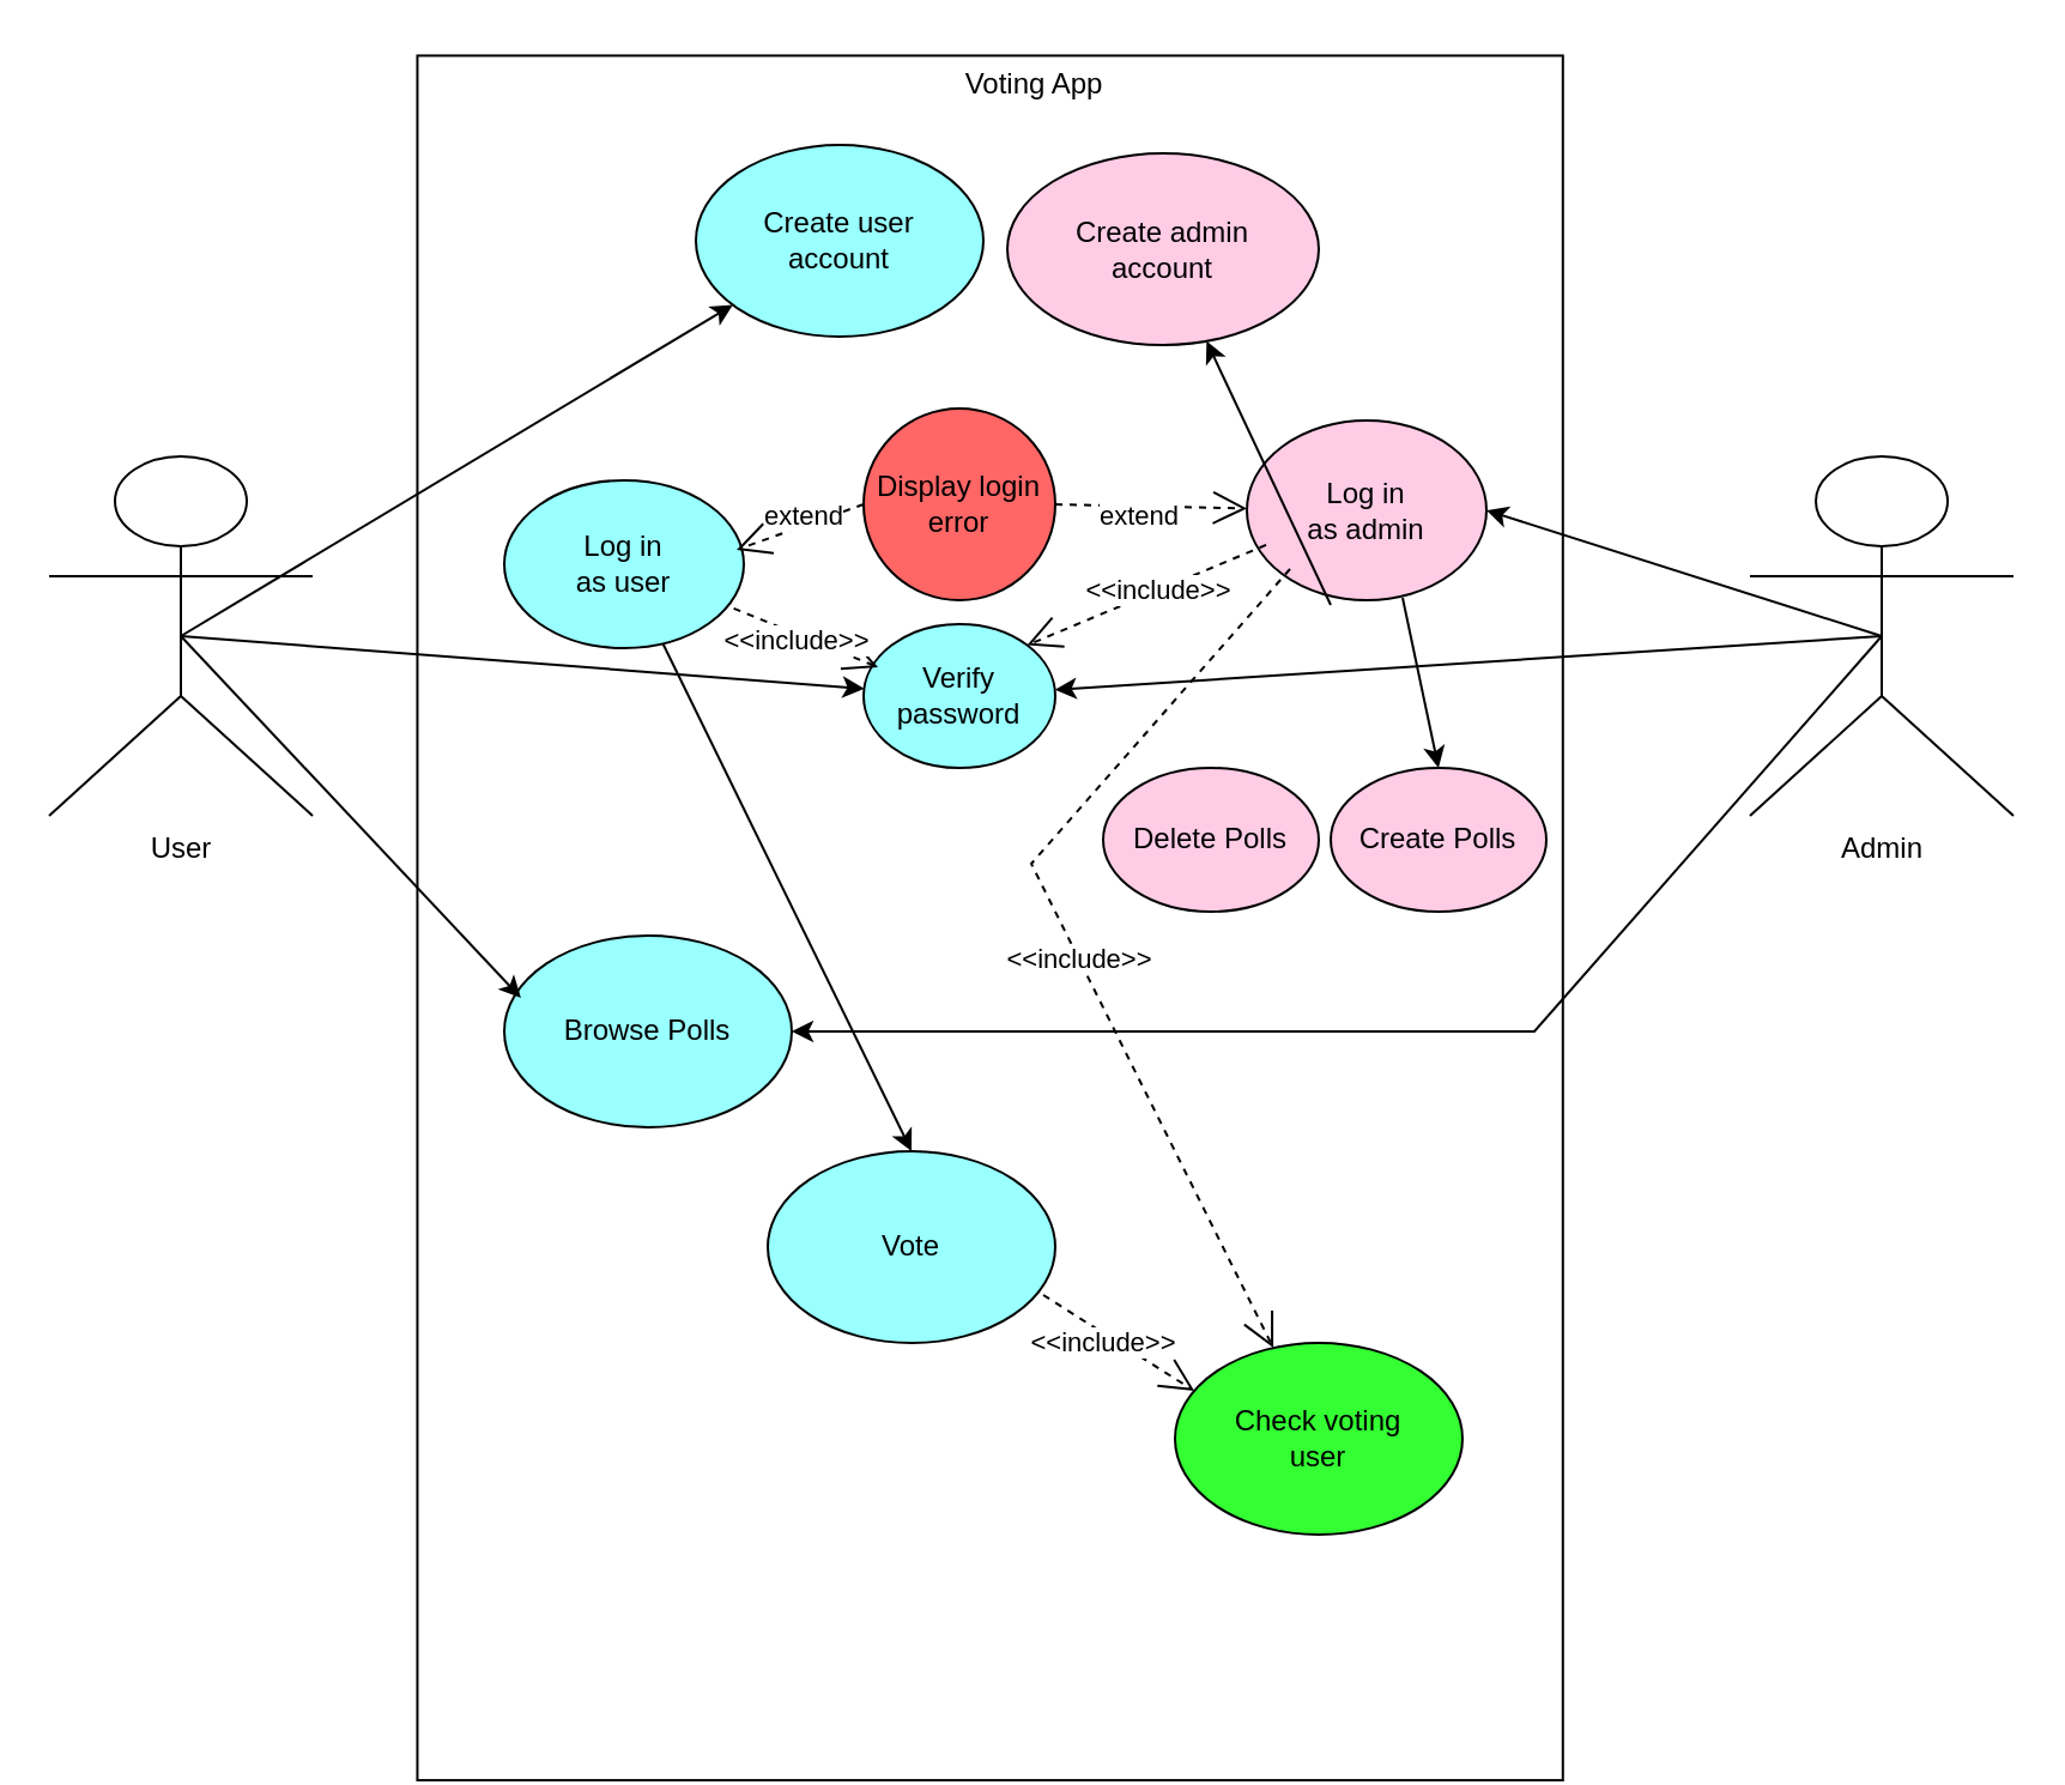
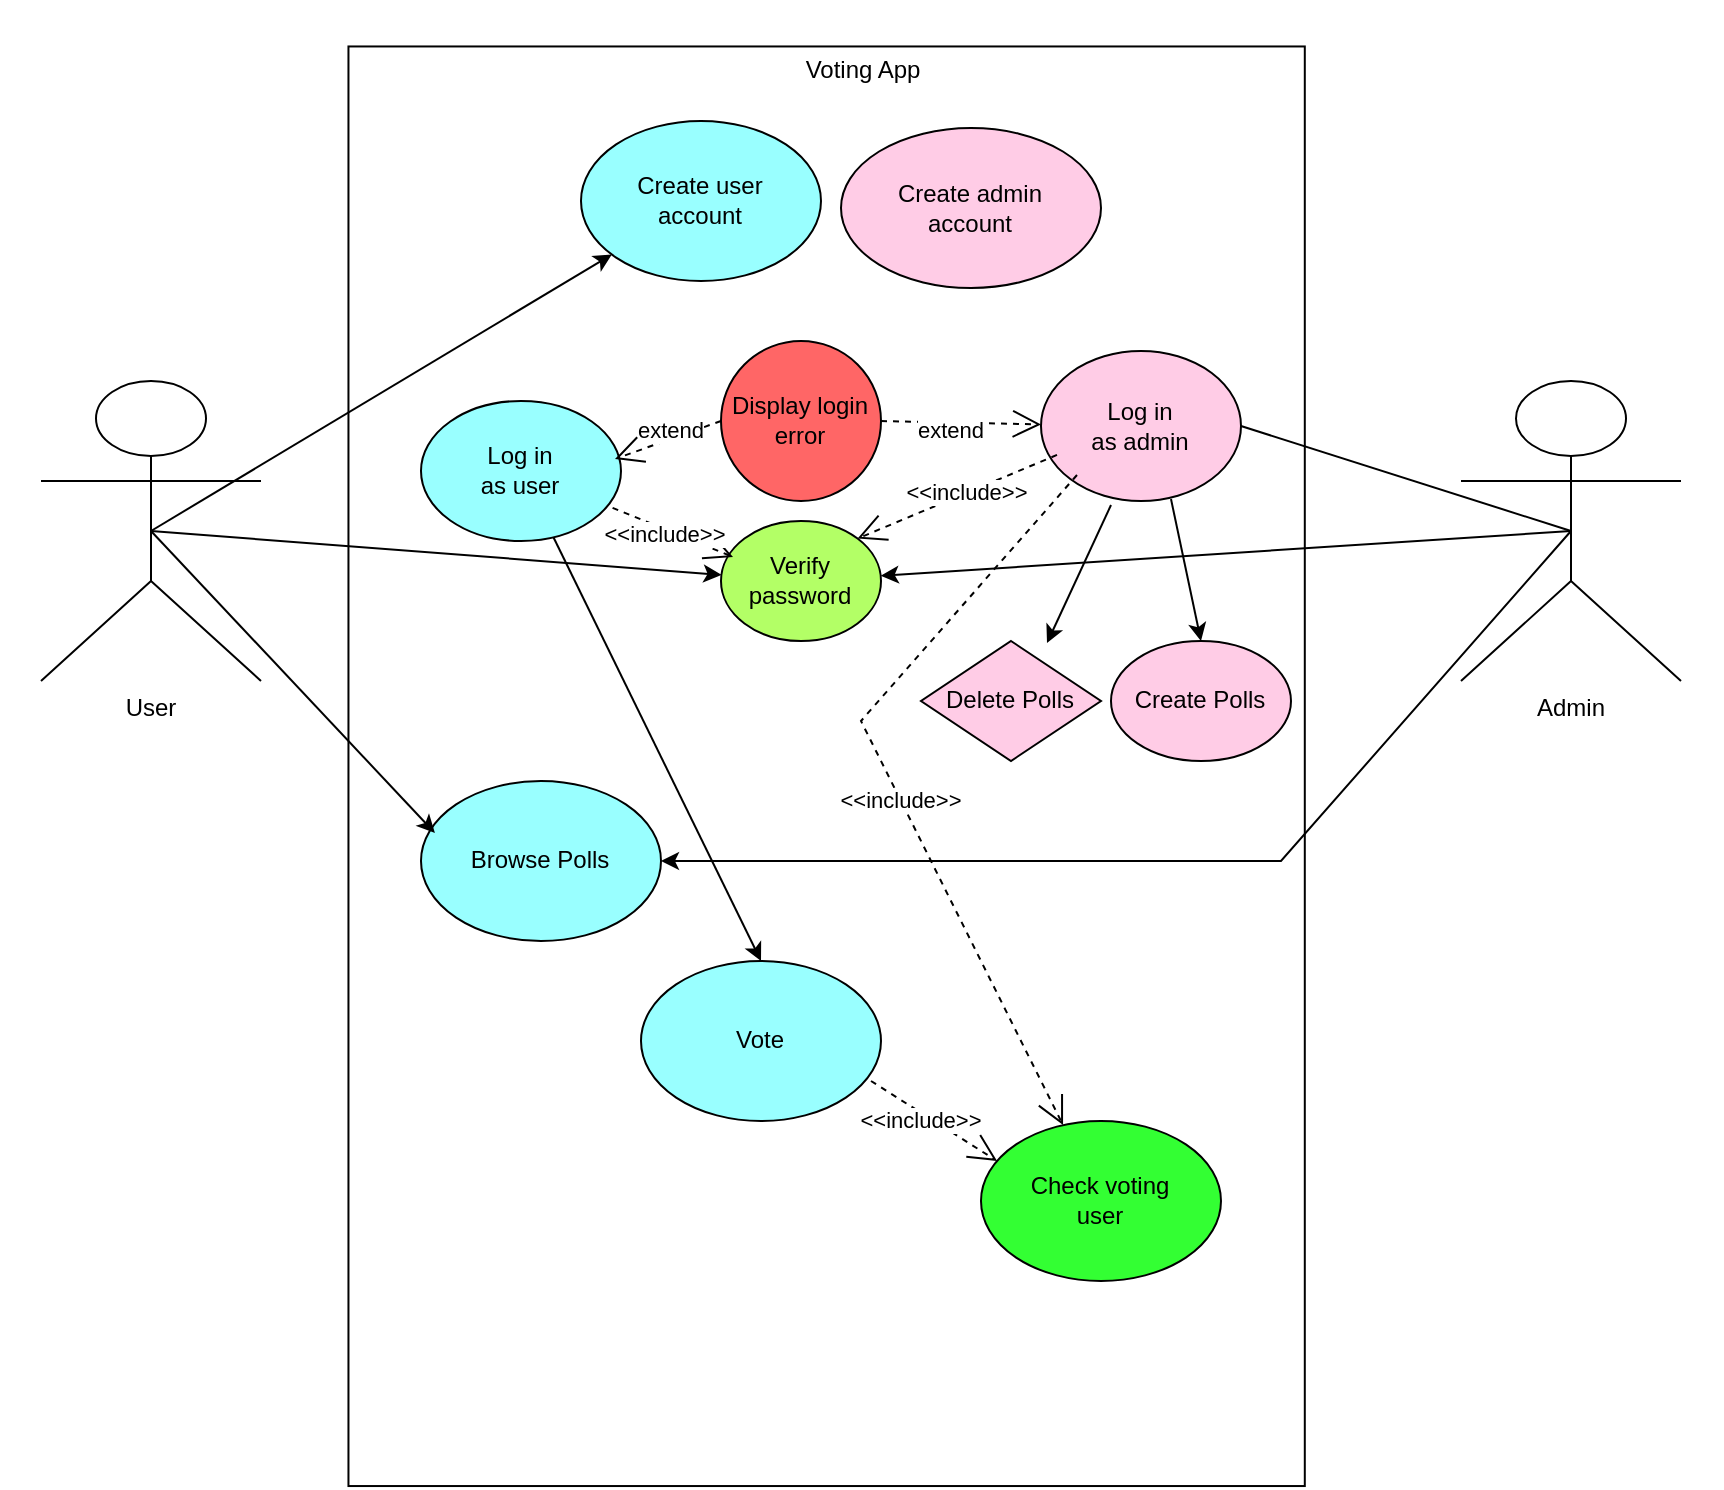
  <mxCell id="0" />
  <mxCell id="1" parent="0" />
  <mxCell id="2" value="" style="rounded=0;whiteSpace=wrap;html=1;rotation=90;" parent="1" vertex="1"><mxGeometry x="52.92" y="143.53" width="719.79" height="478.17" as="geometry" /></mxCell>
  <mxCell id="3" value="Voting App" style="text;html=1;align=center;verticalAlign=middle;resizable=0;points=[];autosize=1;strokeColor=none;fillColor=none;" parent="1" vertex="1"><mxGeometry x="391.11" y="20" width="80" height="30" as="geometry" /></mxCell>
  <mxCell id="4" value="User" style="shape=umlActor;verticalLabelPosition=bottom;verticalAlign=top;html=1;outlineConnect=0;" parent="1" vertex="1"><mxGeometry x="20" y="190" width="110" height="150" as="geometry" /></mxCell>
  <mxCell id="5" value="Log in&lt;div&gt;as user&lt;/div&gt;" style="ellipse;whiteSpace=wrap;html=1;fillColor=#99FFFF;" parent="1" vertex="1"><mxGeometry x="210" y="200" width="100" height="70" as="geometry" /></mxCell>
  <mxCell id="6" value="Vote" style="ellipse;whiteSpace=wrap;html=1;fillColor=#99FFFF;" parent="1" vertex="1"><mxGeometry x="320" y="480" width="120" height="80" as="geometry" /></mxCell>
  <mxCell id="7" value="Check voting&lt;div&gt;user&lt;/div&gt;" style="ellipse;whiteSpace=wrap;html=1;fillColor=#33FF33;" parent="1" vertex="1"><mxGeometry x="490" y="560" width="120" height="80" as="geometry" /></mxCell>
- <mxCell id="8" value="Delete Polls" style="ellipse;whiteSpace=wrap;html=1;fillColor=#FFCCE6;" parent="1" vertex="1"><mxGeometry x="460" y="320" width="90" height="60" as="geometry" /></mxCell>
+ <mxCell id="8" value="Delete Polls" style="rhombus;whiteSpace=wrap;html=1;fillColor=#FFCCE6;" parent="1" vertex="1"><mxGeometry x="460" y="320" width="90" height="60" as="geometry" /></mxCell>
  <mxCell id="9" value="Create Polls" style="ellipse;whiteSpace=wrap;html=1;fillColor=#FFCCE6;" parent="1" vertex="1"><mxGeometry x="555" y="320" width="90" height="60" as="geometry" /></mxCell>
  <mxCell id="10" value="Browse Polls" style="ellipse;whiteSpace=wrap;html=1;fillColor=#99FFFF;" parent="1" vertex="1"><mxGeometry x="210" y="390" width="120" height="80" as="geometry" /></mxCell>
- <mxCell id="11" value="Verify password" style="ellipse;whiteSpace=wrap;html=1;strokeColor=#000000;fillColor=#99ffff;" parent="1" vertex="1"><mxGeometry x="360" y="260" width="80" height="60" as="geometry" /></mxCell>
+ <mxCell id="11" value="Verify password" style="ellipse;whiteSpace=wrap;html=1;strokeColor=#000000;fillColor=#B3FF66;" parent="1" vertex="1"><mxGeometry x="360" y="260" width="80" height="60" as="geometry" /></mxCell>
  <mxCell id="12" value="Display login error" style="ellipse;whiteSpace=wrap;html=1;fillColor=#FF6666;" parent="1" vertex="1"><mxGeometry x="360" y="170" width="80" height="80" as="geometry" /></mxCell>
  <mxCell id="13" value="Admin" style="shape=umlActor;verticalLabelPosition=bottom;verticalAlign=top;html=1;outlineConnect=0;" parent="1" vertex="1"><mxGeometry x="730" y="190" width="110" height="150" as="geometry" /></mxCell>
  <mxCell id="14" value="" style="endArrow=classic;html=1;rounded=0;exitX=0.5;exitY=0.5;exitDx=0;exitDy=0;exitPerimeter=0;entryX=0.058;entryY=0.325;entryDx=0;entryDy=0;entryPerimeter=0;" parent="1" source="4" target="10" edge="1"><mxGeometry width="50" height="50" relative="1" as="geometry"><mxPoint x="110" y="270" as="sourcePoint" /><mxPoint x="200" y="320" as="targetPoint" /></mxGeometry></mxCell>
  <mxCell id="15" value="" style="endArrow=classic;html=1;rounded=0;exitX=0.5;exitY=0.5;exitDx=0;exitDy=0;exitPerimeter=0;entryX=1;entryY=0.5;entryDx=0;entryDy=0;" parent="1" source="13" target="10" edge="1"><mxGeometry width="50" height="50" relative="1" as="geometry"><mxPoint x="682.64" y="280" as="sourcePoint" /><mxPoint x="630" y="300" as="targetPoint" /><Array as="points"><mxPoint x="640" y="430" /></Array></mxGeometry></mxCell>
  <mxCell id="16" value="" style="endArrow=classic;html=1;rounded=0;exitX=0.5;exitY=0.5;exitDx=0;exitDy=0;exitPerimeter=0;" parent="1" source="4" target="11" edge="1"><mxGeometry width="50" height="50" relative="1" as="geometry"><mxPoint x="110" y="250" as="sourcePoint" /><mxPoint x="252" y="311" as="targetPoint" /></mxGeometry></mxCell>
  <mxCell id="17" value="" style="endArrow=classic;html=1;rounded=0;exitX=0.5;exitY=0.5;exitDx=0;exitDy=0;exitPerimeter=0;" parent="1" source="4" target="18" edge="1"><mxGeometry width="50" height="50" relative="1" as="geometry"><mxPoint x="105" y="260" as="sourcePoint" /><mxPoint x="380" y="260" as="targetPoint" /></mxGeometry></mxCell>
  <mxCell id="18" value="Create user&lt;div&gt;account&lt;/div&gt;" style="ellipse;whiteSpace=wrap;html=1;fillColor=#99FFFF;" parent="1" vertex="1"><mxGeometry x="290" y="60" width="120" height="80" as="geometry" /></mxCell>
  <mxCell id="19" value="extend" style="endArrow=open;endSize=12;dashed=1;html=1;rounded=0;exitX=0;exitY=0.5;exitDx=0;exitDy=0;entryX=0.97;entryY=0.414;entryDx=0;entryDy=0;entryPerimeter=0;" parent="1" source="12" target="5" edge="1"><mxGeometry x="-0.113" y="-4" width="160" relative="1" as="geometry"><mxPoint x="309.36" y="280" as="sourcePoint" /><mxPoint x="380" y="230" as="targetPoint" /><mxPoint as="offset" /><Array as="points" /></mxGeometry></mxCell>
  <mxCell id="20" value="&amp;lt;&amp;lt;include&amp;gt;&amp;gt;" style="endArrow=open;endSize=12;dashed=1;html=1;rounded=0;exitX=0.958;exitY=0.763;exitDx=0;exitDy=0;exitPerimeter=0;entryX=0.075;entryY=0.3;entryDx=0;entryDy=0;entryPerimeter=0;" parent="1" source="5" target="11" edge="1"><mxGeometry x="-0.112" y="-3" width="160" relative="1" as="geometry"><mxPoint x="395" y="250" as="sourcePoint" /><mxPoint x="370" y="290" as="targetPoint" /><mxPoint as="offset" /><Array as="points" /></mxGeometry></mxCell>
  <mxCell id="21" value="Create admin&lt;div&gt;account&lt;/div&gt;" style="ellipse;whiteSpace=wrap;html=1;fillColor=#FFCCE6;" parent="1" vertex="1"><mxGeometry x="420" y="63.53" width="130" height="80" as="geometry" /></mxCell>
  <mxCell id="22" value="" style="endArrow=classic;html=1;rounded=0;exitX=0.5;exitY=0.5;exitDx=0;exitDy=0;exitPerimeter=0;" parent="1" source="13" target="11" edge="1"><mxGeometry width="50" height="50" relative="1" as="geometry"><mxPoint x="570" y="211.83" as="sourcePoint" /><mxPoint x="620" y="161.83" as="targetPoint" /></mxGeometry></mxCell>
  <mxCell id="23" value="Log in&lt;div&gt;as admin&lt;/div&gt;" style="ellipse;whiteSpace=wrap;html=1;fillColor=#FFCCE6;" parent="1" vertex="1"><mxGeometry x="520" y="175" width="100" height="75" as="geometry" /></mxCell>
- <mxCell id="24" value="" style="endArrow=classic;html=1;rounded=0;entryX=1;entryY=0.5;entryDx=0;entryDy=0;exitX=0.5;exitY=0.5;exitDx=0;exitDy=0;exitPerimeter=0;" parent="1" source="13" target="23" edge="1"><mxGeometry width="50" height="50" relative="1" as="geometry"><mxPoint x="740" y="270" as="sourcePoint" /><mxPoint x="583" y="145" as="targetPoint" /></mxGeometry></mxCell>
+ <mxCell id="24" value="" style="endArrow=none;html=1;rounded=0;entryX=1;entryY=0.5;entryDx=0;entryDy=0;exitX=0.5;exitY=0.5;exitDx=0;exitDy=0;exitPerimeter=0;" parent="1" source="13" target="23" edge="1"><mxGeometry width="50" height="50" relative="1" as="geometry"><mxPoint x="740" y="270" as="sourcePoint" /><mxPoint x="583" y="145" as="targetPoint" /></mxGeometry></mxCell>
  <mxCell id="25" value="&amp;lt;&amp;lt;include&amp;gt;&amp;gt;" style="endArrow=open;endSize=12;dashed=1;html=1;rounded=0;exitX=0.08;exitY=0.693;exitDx=0;exitDy=0;exitPerimeter=0;entryX=1;entryY=0;entryDx=0;entryDy=0;" parent="1" source="23" target="11" edge="1"><mxGeometry x="-0.099" width="160" relative="1" as="geometry"><mxPoint x="490" y="221.5" as="sourcePoint" /><mxPoint x="440" y="248.5" as="targetPoint" /><mxPoint as="offset" /><Array as="points" /></mxGeometry></mxCell>
  <mxCell id="26" value="extend" style="endArrow=open;endSize=12;dashed=1;html=1;rounded=0;exitX=1;exitY=0.5;exitDx=0;exitDy=0;" parent="1" source="12" target="23" edge="1"><mxGeometry x="-0.113" y="-4" width="160" relative="1" as="geometry"><mxPoint x="370" y="220" as="sourcePoint" /><mxPoint x="318" y="234" as="targetPoint" /><mxPoint as="offset" /><Array as="points" /></mxGeometry></mxCell>
  <mxCell id="27" value="" style="endArrow=classic;html=1;rounded=0;exitX=0.65;exitY=0.987;exitDx=0;exitDy=0;exitPerimeter=0;" parent="1" source="23" edge="1"><mxGeometry width="50" height="50" relative="1" as="geometry"><mxPoint x="410" y="400" as="sourcePoint" /><mxPoint x="600" y="320" as="targetPoint" /></mxGeometry></mxCell>
- <mxCell id="28" value="" style="endArrow=classic;html=1;rounded=0;exitX=0.35;exitY=1.027;exitDx=0;exitDy=0;exitPerimeter=0;" parent="1" source="23" target="21" edge="1"><mxGeometry width="50" height="50" relative="1" as="geometry"><mxPoint x="542.5" y="242.5" as="sourcePoint" /><mxPoint x="520" y="330" as="targetPoint" /></mxGeometry></mxCell>
+ <mxCell id="28" value="" style="endArrow=classic;html=1;rounded=0;exitX=0.35;exitY=1.027;exitDx=0;exitDy=0;exitPerimeter=0;entryX=0.7;entryY=0.017;entryDx=0;entryDy=0;entryPerimeter=0;" parent="1" source="23" target="8" edge="1"><mxGeometry width="50" height="50" relative="1" as="geometry"><mxPoint x="542.5" y="242.5" as="sourcePoint" /><mxPoint x="520" y="330" as="targetPoint" /></mxGeometry></mxCell>
  <mxCell id="29" value="" style="endArrow=classic;html=1;rounded=0;entryX=0.5;entryY=0;entryDx=0;entryDy=0;" parent="1" source="5" target="6" edge="1"><mxGeometry width="50" height="50" relative="1" as="geometry"><mxPoint x="270" y="270" as="sourcePoint" /><mxPoint x="412" y="421" as="targetPoint" /></mxGeometry></mxCell>
  <mxCell id="30" value="&amp;lt;&amp;lt;include&amp;gt;&amp;gt;" style="endArrow=open;endSize=12;dashed=1;html=1;rounded=0;exitX=0.08;exitY=0.693;exitDx=0;exitDy=0;exitPerimeter=0;" parent="1" target="7" edge="1"><mxGeometry x="0.07" width="160" relative="1" as="geometry"><mxPoint x="538" y="237" as="sourcePoint" /><mxPoint x="438" y="279" as="targetPoint" /><mxPoint as="offset" /><Array as="points"><mxPoint x="430" y="360" /></Array></mxGeometry></mxCell>
  <mxCell id="31" value="&amp;lt;&amp;lt;include&amp;gt;&amp;gt;" style="endArrow=open;endSize=12;dashed=1;html=1;rounded=0;entryX=0.067;entryY=0.25;entryDx=0;entryDy=0;entryPerimeter=0;" parent="1" target="7" edge="1"><mxGeometry x="-0.147" y="-3" width="160" relative="1" as="geometry"><mxPoint x="435" y="540" as="sourcePoint" /><mxPoint x="495" y="567" as="targetPoint" /><mxPoint as="offset" /><Array as="points" /></mxGeometry></mxCell>
